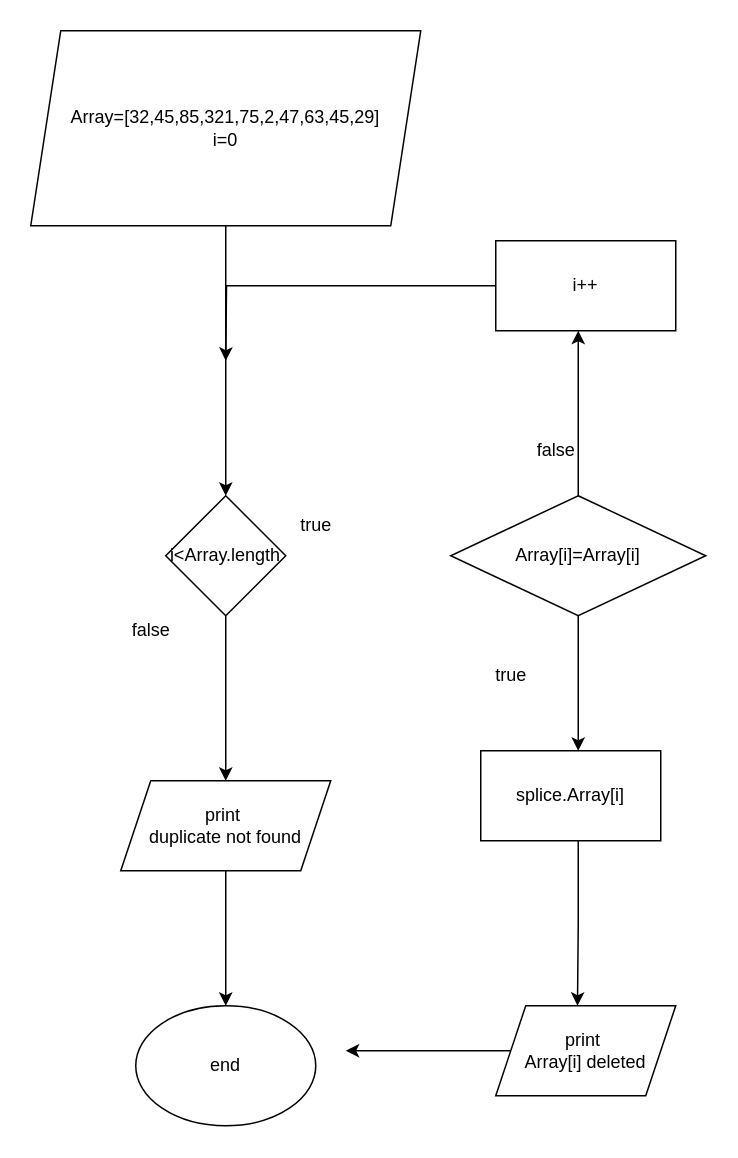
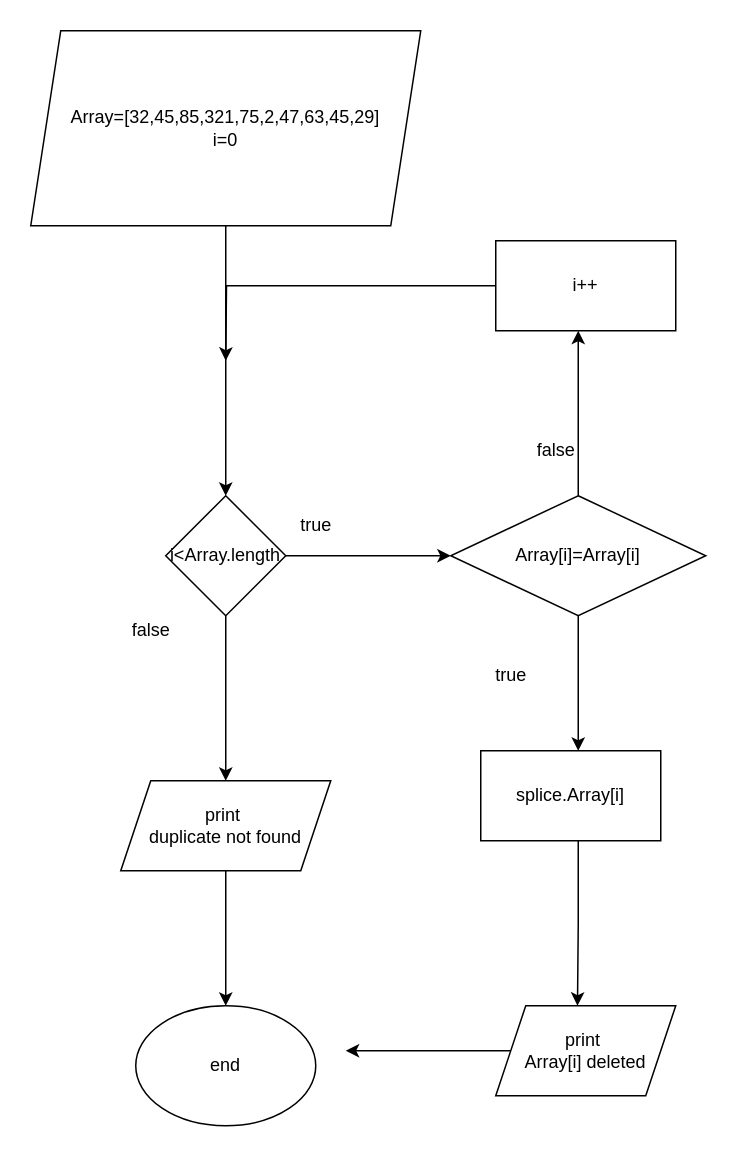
  <mxCell id="0" />
  <mxCell id="1" parent="0" />
  <mxCell id="2" style="edgeStyle=orthogonalEdgeStyle;rounded=0;orthogonalLoop=1;jettySize=auto;html=1;" edge="1" parent="1" source="3" target="6"><mxGeometry relative="1" as="geometry" /></mxCell>
  <mxCell id="3" value="Array=[32,45,85,321,75,2,47,63,45,29]&lt;br&gt;i=0" style="shape=parallelogram;perimeter=parallelogramPerimeter;whiteSpace=wrap;html=1;fixedSize=1;" vertex="1" parent="1"><mxGeometry x="20" y="20" width="260" height="130" as="geometry" /></mxCell>
+ <mxCell id="4" value="" style="edgeStyle=orthogonalEdgeStyle;rounded=0;orthogonalLoop=1;jettySize=auto;html=1;" edge="1" parent="1" source="6" target="9"><mxGeometry relative="1" as="geometry" /></mxCell>
  <mxCell id="5" value="" style="edgeStyle=orthogonalEdgeStyle;rounded=0;orthogonalLoop=1;jettySize=auto;html=1;" edge="1" parent="1" source="6" target="21"><mxGeometry relative="1" as="geometry" /></mxCell>
  <mxCell id="6" value="i&amp;lt;Array.length" style="rhombus;whiteSpace=wrap;html=1;" vertex="1" parent="1"><mxGeometry x="110" y="330" width="80" height="80" as="geometry" /></mxCell>
  <mxCell id="7" value="" style="edgeStyle=orthogonalEdgeStyle;rounded=0;orthogonalLoop=1;jettySize=auto;html=1;" edge="1" parent="1" source="9" target="11"><mxGeometry relative="1" as="geometry"><Array as="points"><mxPoint x="385" y="260" /><mxPoint x="385" y="260" /></Array></mxGeometry></mxCell>
  <mxCell id="8" style="edgeStyle=orthogonalEdgeStyle;rounded=0;orthogonalLoop=1;jettySize=auto;html=1;" edge="1" parent="1" source="9"><mxGeometry relative="1" as="geometry"><mxPoint x="385" y="500" as="targetPoint" /></mxGeometry></mxCell>
  <mxCell id="9" value="Array[i]=Array[i]" style="rhombus;whiteSpace=wrap;html=1;" vertex="1" parent="1"><mxGeometry x="300" y="330" width="170" height="80" as="geometry" /></mxCell>
  <mxCell id="10" style="edgeStyle=orthogonalEdgeStyle;rounded=0;orthogonalLoop=1;jettySize=auto;html=1;" edge="1" parent="1" source="11"><mxGeometry relative="1" as="geometry"><mxPoint x="150" y="240" as="targetPoint" /></mxGeometry></mxCell>
  <mxCell id="11" value="i++" style="rounded=0;whiteSpace=wrap;html=1;" vertex="1" parent="1"><mxGeometry x="330" y="160" width="120" height="60" as="geometry" /></mxCell>
  <mxCell id="12" value="true" style="text;html=1;align=center;verticalAlign=middle;resizable=0;points=[];autosize=1;strokeColor=none;" vertex="1" parent="1"><mxGeometry x="190" y="340" width="40" height="20" as="geometry" /></mxCell>
  <mxCell id="13" style="edgeStyle=orthogonalEdgeStyle;rounded=0;orthogonalLoop=1;jettySize=auto;html=1;exitX=0.567;exitY=0.983;exitDx=0;exitDy=0;exitPerimeter=0;" edge="1" parent="1" source="16"><mxGeometry relative="1" as="geometry"><mxPoint x="384.5" y="610" as="sourcePoint" /><mxPoint x="384.5" y="670" as="targetPoint" /><Array as="points"><mxPoint x="385" y="559" /><mxPoint x="385" y="615" /></Array></mxGeometry></mxCell>
  <mxCell id="14" value="false" style="text;html=1;align=center;verticalAlign=middle;resizable=0;points=[];autosize=1;strokeColor=none;" vertex="1" parent="1"><mxGeometry x="350" y="290" width="40" height="20" as="geometry" /></mxCell>
  <mxCell id="15" value="true" style="text;html=1;align=center;verticalAlign=middle;resizable=0;points=[];autosize=1;strokeColor=none;" vertex="1" parent="1"><mxGeometry x="320" y="440" width="40" height="20" as="geometry" /></mxCell>
  <mxCell id="16" value="splice.Array[i]" style="rounded=0;whiteSpace=wrap;html=1;" vertex="1" parent="1"><mxGeometry x="320" y="500" width="120" height="60" as="geometry" /></mxCell>
  <mxCell id="17" value="false" style="text;html=1;align=center;verticalAlign=middle;resizable=0;points=[];autosize=1;strokeColor=none;" vertex="1" parent="1"><mxGeometry x="80" y="410" width="40" height="20" as="geometry" /></mxCell>
  <mxCell id="18" value="" style="edgeStyle=orthogonalEdgeStyle;rounded=0;orthogonalLoop=1;jettySize=auto;html=1;" edge="1" parent="1" source="19"><mxGeometry relative="1" as="geometry"><mxPoint x="230" y="700" as="targetPoint" /></mxGeometry></mxCell>
  <mxCell id="19" value="print&amp;nbsp;&lt;br&gt;Array[i] deleted" style="shape=parallelogram;perimeter=parallelogramPerimeter;whiteSpace=wrap;html=1;fixedSize=1;" vertex="1" parent="1"><mxGeometry x="330" y="670" width="120" height="60" as="geometry" /></mxCell>
  <mxCell id="20" value="" style="edgeStyle=orthogonalEdgeStyle;rounded=0;orthogonalLoop=1;jettySize=auto;html=1;" edge="1" parent="1" source="21" target="22"><mxGeometry relative="1" as="geometry" /></mxCell>
  <mxCell id="21" value="print&amp;nbsp;&lt;br&gt;duplicate not found" style="shape=parallelogram;perimeter=parallelogramPerimeter;whiteSpace=wrap;html=1;fixedSize=1;" vertex="1" parent="1"><mxGeometry x="80" y="520" width="140" height="60" as="geometry" /></mxCell>
  <mxCell id="22" value="end" style="ellipse;whiteSpace=wrap;html=1;" vertex="1" parent="1"><mxGeometry x="90" y="670" width="120" height="80" as="geometry" /></mxCell>
